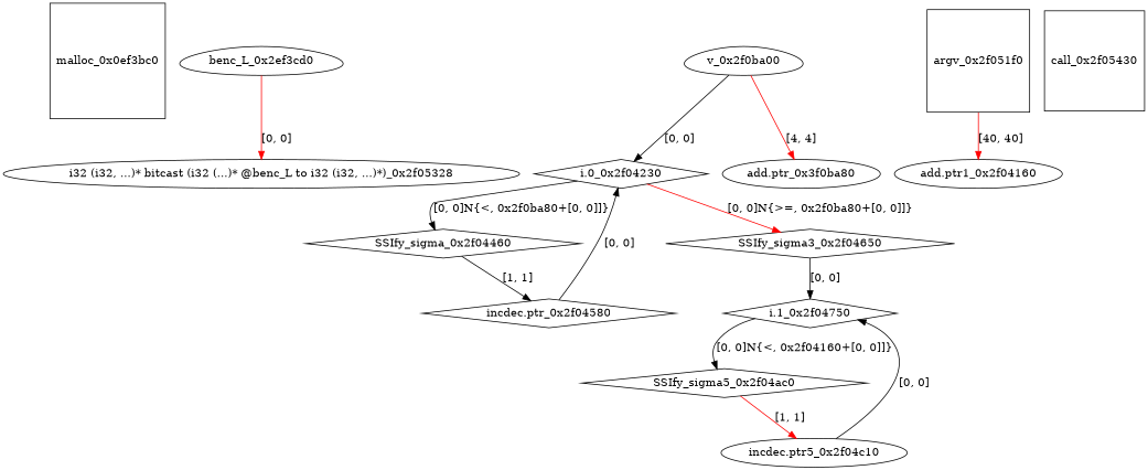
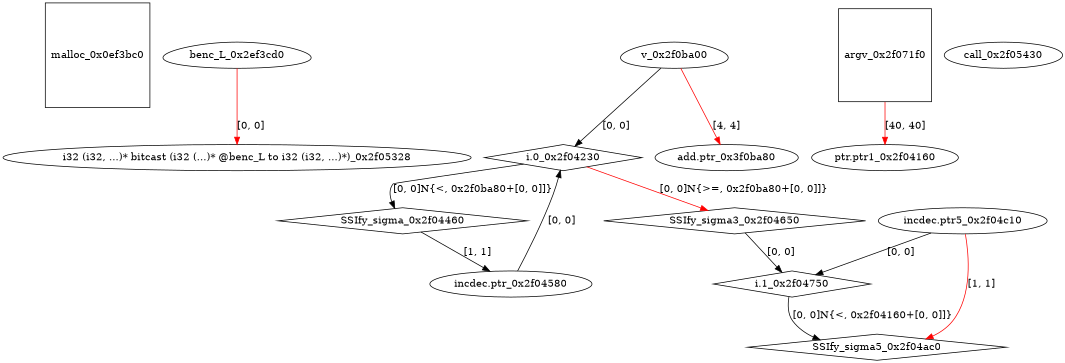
  digraph {
    node [shape=ellipse]
    n1 [label=malloc_0x0ef3bc0 shape=square]
    benc_L_0x2ef3cd0 [shape=egg]
    "i32 (i32, ...)* bitcast (i32 (...)* @benc_L to i32 (i32, ...)*)_0x2f05328"
    v_0x2f0ba00 [shape=egg]
    "i.0_0x2f04230" [shape=diamond]
    n6 [label="add.ptr_0x3f0ba80"]
    SSIfy_sigma_0x2f04460 [shape=diamond]
    SSIfy_sigma3_0x2f04650 [shape=diamond]
-   "incdec.ptr_0x2f04580" [shape=diamond]
+   "incdec.ptr_0x2f04580"
    "i.1_0x2f04750" [shape=diamond]
    SSIfy_sigma5_0x2f04ac0 [shape=diamond]
    "incdec.ptr5_0x2f04c10"
-   argv_0x2f051f0 [shape=square]
-   "add.ptr1_0x2f04160"
-   call_0x2f05430 [shape=square]
+   argv_0x2f051f0 [shape=square label=argv_0x2f071f0]
+   "add.ptr1_0x2f04160" [label="ptr.ptr1_0x2f04160"]
+   call_0x2f05430
    benc_L_0x2ef3cd0 -> "i32 (i32, ...)* bitcast (i32 (...)* @benc_L to i32 (i32, ...)*)_0x2f05328" [color=red label="[0, 0]"]
    v_0x2f0ba00 -> "i.0_0x2f04230" [label="[0, 0]"]
    v_0x2f0ba00 -> n6 [color=red label="[4, 4]"]
    "i.0_0x2f04230" -> SSIfy_sigma_0x2f04460 [label="[0, 0]N{<, 0x2f0ba80+[0, 0]]}"]
    "i.0_0x2f04230" -> SSIfy_sigma3_0x2f04650 [color=red label="[0, 0]N{>=, 0x2f0ba80+[0, 0]]}"]
    SSIfy_sigma_0x2f04460 -> "incdec.ptr_0x2f04580" [color=black label="[1, 1]"]
    SSIfy_sigma3_0x2f04650 -> "i.1_0x2f04750" [label="[0, 0]"]
    "incdec.ptr_0x2f04580" -> "i.0_0x2f04230" [label="[0, 0]"]
    "i.1_0x2f04750" -> SSIfy_sigma5_0x2f04ac0 [label="[0, 0]N{<, 0x2f04160+[0, 0]]}"]
-   SSIfy_sigma5_0x2f04ac0 -> "incdec.ptr5_0x2f04c10" [color=red label="[1, 1]"]
+   "incdec.ptr5_0x2f04c10" -> SSIfy_sigma5_0x2f04ac0 [color=red label="[1, 1]"]
    "incdec.ptr5_0x2f04c10" -> "i.1_0x2f04750" [label="[0, 0]"]
    argv_0x2f051f0 -> "add.ptr1_0x2f04160" [color=red label="[40, 40]"]
  }
